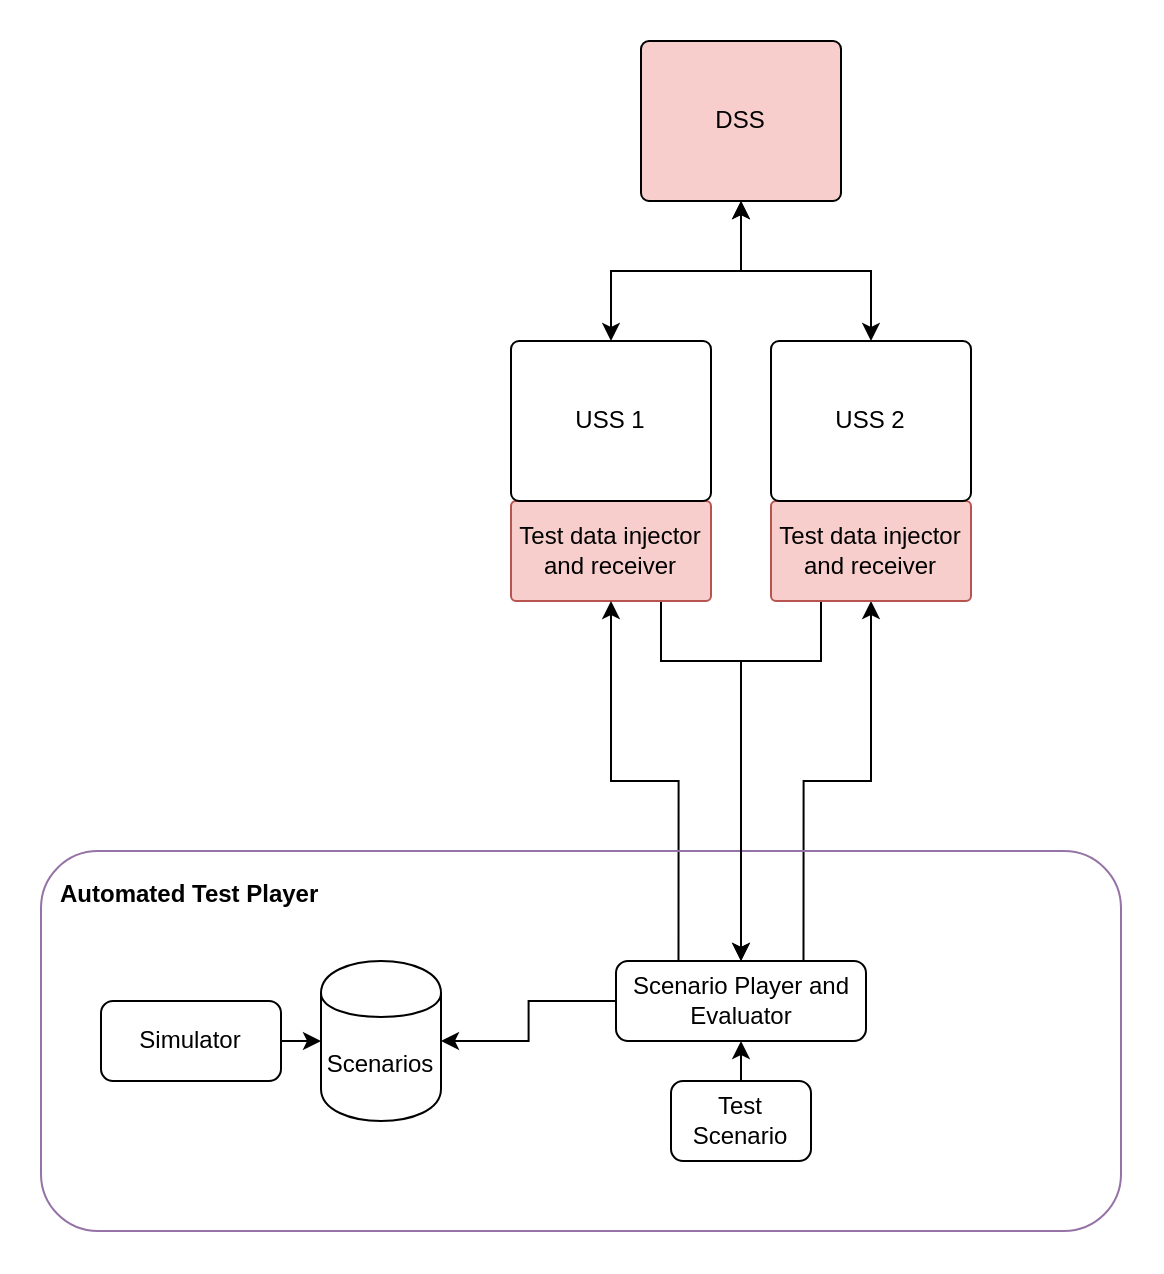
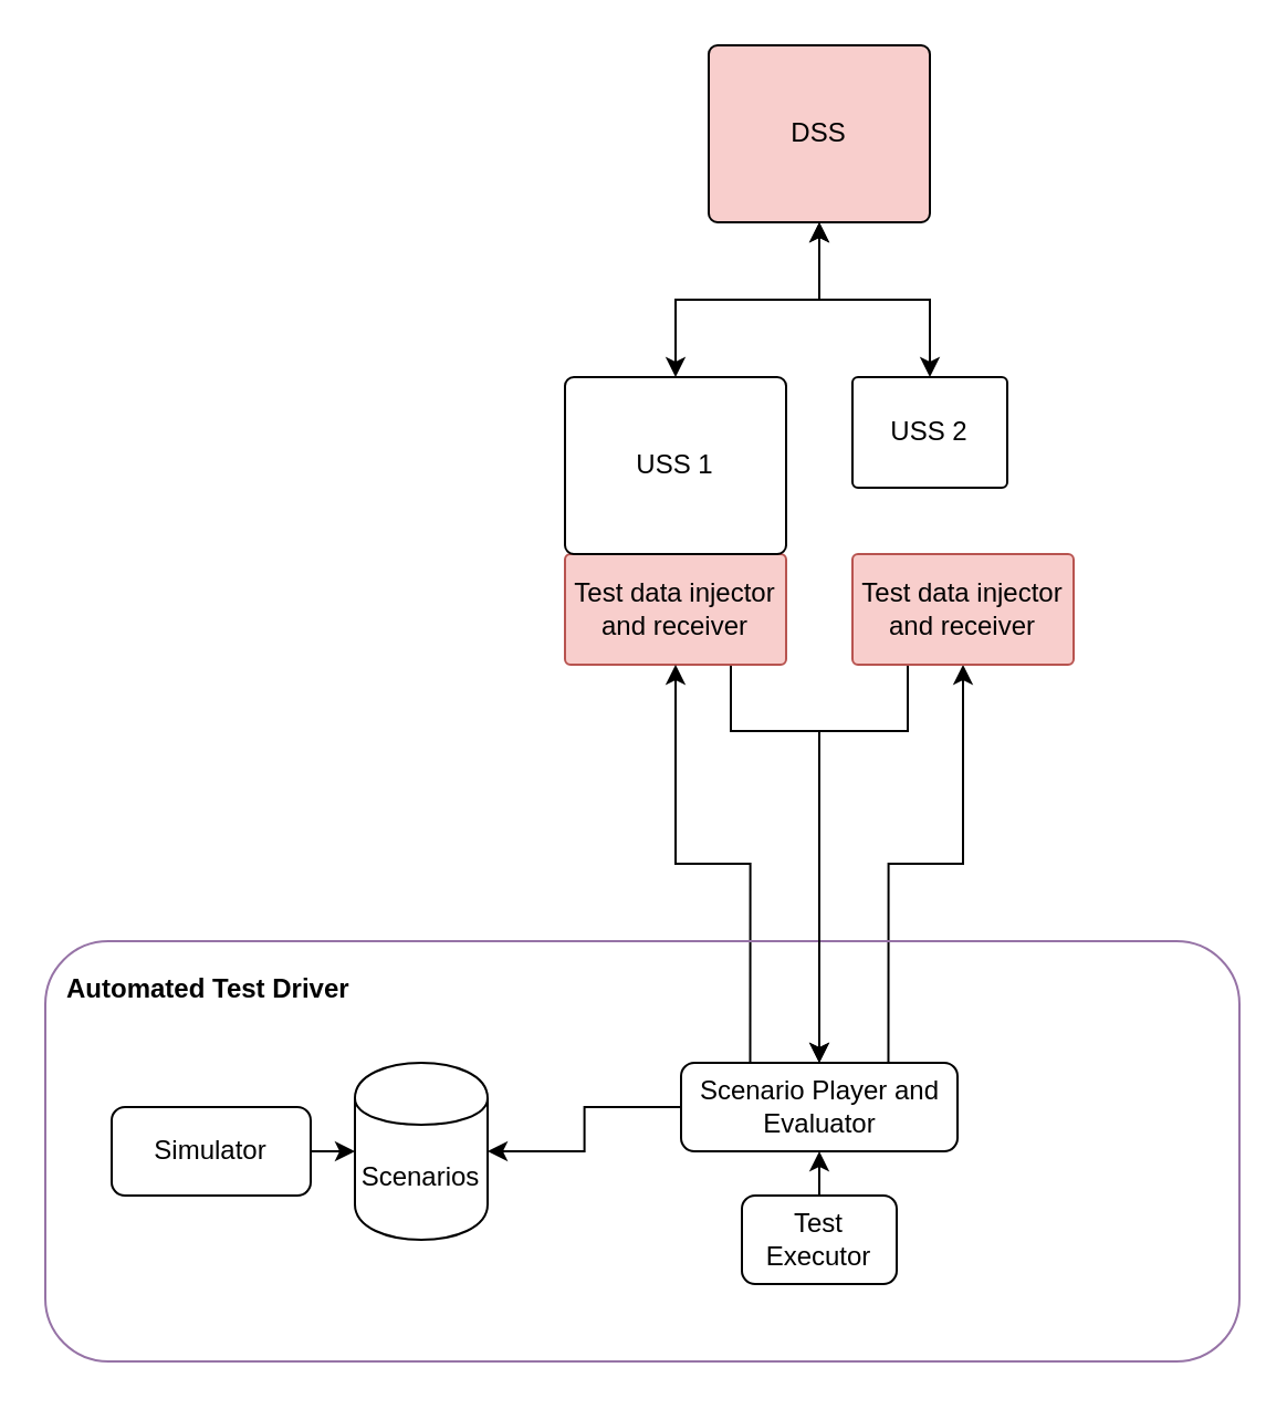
  <mxCell id="0" />
  <mxCell id="1" parent="0" />
  <mxCell id="2" style="edgeStyle=orthogonalEdgeStyle;rounded=0;orthogonalLoop=1;jettySize=auto;html=1;exitX=0.75;exitY=1;exitDx=0;exitDy=0;" edge="1" parent="1" source="3"><mxGeometry relative="1" as="geometry"><mxPoint x="370" y="480" as="targetPoint" /><Array as="points"><mxPoint x="330" y="330" /><mxPoint x="370" y="330" /></Array></mxGeometry></mxCell>
  <mxCell id="3" value="Test data injector and receiver" style="rounded=1;whiteSpace=wrap;html=1;sketch=0;arcSize=5;fillColor=#f8cecc;strokeColor=#b85450;" vertex="1" parent="1"><mxGeometry x="255" y="250" width="100" height="50" as="geometry" /></mxCell>
  <mxCell id="4" value="DSS" style="rounded=1;whiteSpace=wrap;html=1;sketch=0;arcSize=5;fillColor=#f8cecc;" vertex="1" parent="1"><mxGeometry x="320" y="20" width="100" height="80" as="geometry" /></mxCell>
  <mxCell id="5" style="edgeStyle=orthogonalEdgeStyle;rounded=0;orthogonalLoop=1;jettySize=auto;html=1;exitX=0.5;exitY=0;exitDx=0;exitDy=0;entryX=0.5;entryY=1;entryDx=0;entryDy=0;endArrow=classic;endFill=1;startArrow=classic;startFill=1;" edge="1" parent="1" source="6" target="4"><mxGeometry relative="1" as="geometry" /></mxCell>
  <mxCell id="6" value="USS 1" style="rounded=1;whiteSpace=wrap;html=1;sketch=0;arcSize=5;" vertex="1" parent="1"><mxGeometry x="255" y="170" width="100" height="80" as="geometry" /></mxCell>
  <mxCell id="7" style="edgeStyle=orthogonalEdgeStyle;rounded=0;orthogonalLoop=1;jettySize=auto;html=1;exitX=0.25;exitY=0;exitDx=0;exitDy=0;" edge="1" parent="1" source="17" target="3"><mxGeometry relative="1" as="geometry" /></mxCell>
  <mxCell id="8" style="edgeStyle=orthogonalEdgeStyle;rounded=0;orthogonalLoop=1;jettySize=auto;html=1;exitX=0.75;exitY=0;exitDx=0;exitDy=0;entryX=0.5;entryY=1;entryDx=0;entryDy=0;" edge="1" parent="1" source="17" target="11"><mxGeometry relative="1" as="geometry" /></mxCell>
- <mxCell id="9" value="Automated Test Player" style="rounded=1;whiteSpace=wrap;html=1;sketch=0;strokeColor=#9673a6;verticalAlign=top;align=left;spacing=10;fontStyle=1;fillColor=none;" vertex="1" parent="1"><mxGeometry x="20" y="425" width="540" height="190" as="geometry" /></mxCell>
+ <mxCell id="9" value="Automated Test Driver" style="rounded=1;whiteSpace=wrap;html=1;sketch=0;strokeColor=#9673a6;verticalAlign=top;align=left;spacing=10;fontStyle=1;fillColor=none;" vertex="1" parent="1"><mxGeometry x="20" y="425" width="540" height="190" as="geometry" /></mxCell>
  <mxCell id="10" style="edgeStyle=orthogonalEdgeStyle;rounded=0;orthogonalLoop=1;jettySize=auto;html=1;exitX=0.25;exitY=1;exitDx=0;exitDy=0;" edge="1" parent="1" source="11" target="17"><mxGeometry relative="1" as="geometry"><Array as="points"><mxPoint x="410" y="330" /><mxPoint x="370" y="330" /></Array></mxGeometry></mxCell>
  <mxCell id="11" value="Test data injector and receiver" style="rounded=1;whiteSpace=wrap;html=1;sketch=0;arcSize=5;fillColor=#f8cecc;strokeColor=#b85450;" vertex="1" parent="1"><mxGeometry x="385" y="250" width="100" height="50" as="geometry" /></mxCell>
  <mxCell id="12" style="edgeStyle=orthogonalEdgeStyle;rounded=0;orthogonalLoop=1;jettySize=auto;html=1;exitX=0.5;exitY=0;exitDx=0;exitDy=0;startArrow=classic;startFill=1;" edge="1" parent="1" source="13" target="4"><mxGeometry relative="1" as="geometry" /></mxCell>
- <mxCell id="13" value="USS 2" style="rounded=1;whiteSpace=wrap;html=1;sketch=0;arcSize=5;" vertex="1" parent="1"><mxGeometry x="385" y="170" width="100" height="80" as="geometry" /></mxCell>
+ <mxCell id="13" value="USS 2" style="rounded=1;whiteSpace=wrap;html=1;sketch=0;arcSize=5;" vertex="1" parent="1"><mxGeometry x="385" y="170" width="70" height="50" as="geometry" /></mxCell>
  <mxCell id="14" style="edgeStyle=orthogonalEdgeStyle;rounded=0;orthogonalLoop=1;jettySize=auto;html=1;exitX=1;exitY=0.5;exitDx=0;exitDy=0;startArrow=none;startFill=0;endArrow=classic;endFill=1;entryX=0;entryY=0.5;entryDx=0;entryDy=0;" edge="1" parent="1" source="15" target="20"><mxGeometry relative="1" as="geometry"><mxPoint x="60" y="640" as="targetPoint" /></mxGeometry></mxCell>
  <mxCell id="15" value="Simulator" style="rounded=1;whiteSpace=wrap;html=1;sketch=0;align=center;" vertex="1" parent="1"><mxGeometry x="50" y="500" width="90" height="40" as="geometry" /></mxCell>
  <mxCell id="16" style="edgeStyle=orthogonalEdgeStyle;rounded=0;orthogonalLoop=1;jettySize=auto;html=1;exitX=0;exitY=0.5;exitDx=0;exitDy=0;startArrow=none;startFill=0;endArrow=classic;endFill=1;" edge="1" parent="1" source="17" target="20"><mxGeometry relative="1" as="geometry" /></mxCell>
  <mxCell id="17" value="Scenario Player and Evaluator" style="rounded=1;whiteSpace=wrap;html=1;sketch=0;align=center;" vertex="1" parent="1"><mxGeometry x="307.5" y="480" width="125" height="40" as="geometry" /></mxCell>
  <mxCell id="18" style="edgeStyle=orthogonalEdgeStyle;rounded=0;orthogonalLoop=1;jettySize=auto;html=1;exitX=0.5;exitY=0;exitDx=0;exitDy=0;entryX=0.5;entryY=1;entryDx=0;entryDy=0;startArrow=none;startFill=0;endArrow=classic;endFill=1;" edge="1" parent="1" source="19" target="17"><mxGeometry relative="1" as="geometry" /></mxCell>
- <mxCell id="19" value="Test Scenario" style="rounded=1;whiteSpace=wrap;html=1;sketch=0;align=center;" vertex="1" parent="1"><mxGeometry x="335" y="540" width="70" height="40" as="geometry" /></mxCell>
+ <mxCell id="19" value="Test Executor" style="rounded=1;whiteSpace=wrap;html=1;sketch=0;align=center;" vertex="1" parent="1"><mxGeometry x="335" y="540" width="70" height="40" as="geometry" /></mxCell>
  <mxCell id="20" value="Scenarios" style="shape=cylinder;whiteSpace=wrap;html=1;boundedLbl=1;backgroundOutline=1;rounded=1;sketch=0;fillColor=none;align=center;" vertex="1" parent="1"><mxGeometry x="160" y="480" width="60" height="80" as="geometry" /></mxCell>
